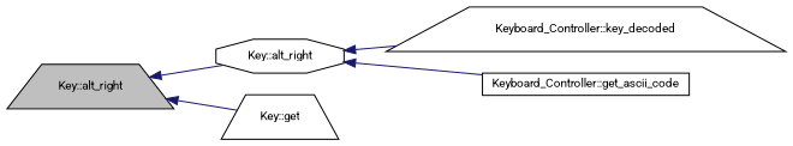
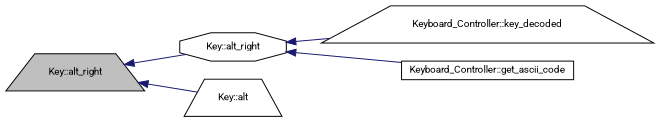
  digraph {
    fontname=Roboto
    rankdir=LR
    node [color=black fontname=Roboto fontsize=10 shape=trapezium]
    edge [color=midnightblue dir=back fontname=Roboto fontsize=10 labelfontname=FreeSans labelfontsize=10 style=solid]
    n1 [fillcolor=grey75 fontcolor=black height=0.2 label="Key::alt_right" style=filled width=0.4]
    n2 [height=0.2 label="Key::alt_right" shape=octagon width=0.4]
-   n3 [height=0.2 label="Key::get" width=0.4]
+   n3 [height=0.2 label="Key::alt" width=0.4]
    n4 [height=0.2 label="Keyboard_Controller::key_decoded" width=0.4]
    n5 [height=0.2 label="Keyboard_Controller::get_ascii_code" shape=box width=0.4]
    n1 -> n2
    n1 -> n3
    n2 -> n4
    n2 -> n5
  }
